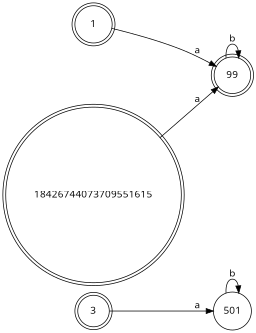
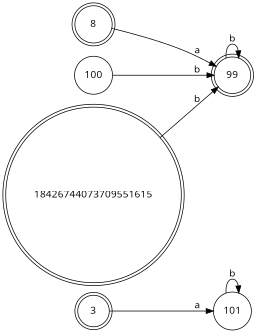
  digraph {
    fontname="Open Sans"
    rankdir=LR
    node [fontname="Open Sans" shape=doublecircle]
    edge [fontname="Open Sans"]
    n1 [label=3]
-   101 [shape=circle label=501]
-   n3 [label=1]
+   101 [shape=circle]
+   n3 [label=8]
    n4 [label=99]
+   100 [shape=circle]
    n6 [label=18426744073709551615]
    n1 -> 101 [label=a]
    101 -> 101 [label=b]
    n3 -> n4 [label=a]
    n4 -> n4 [label=b]
-   n6 -> n4 [label=a]
+   100 -> n4 [label=b]
+   n6 -> n4 [label=b]
  }
